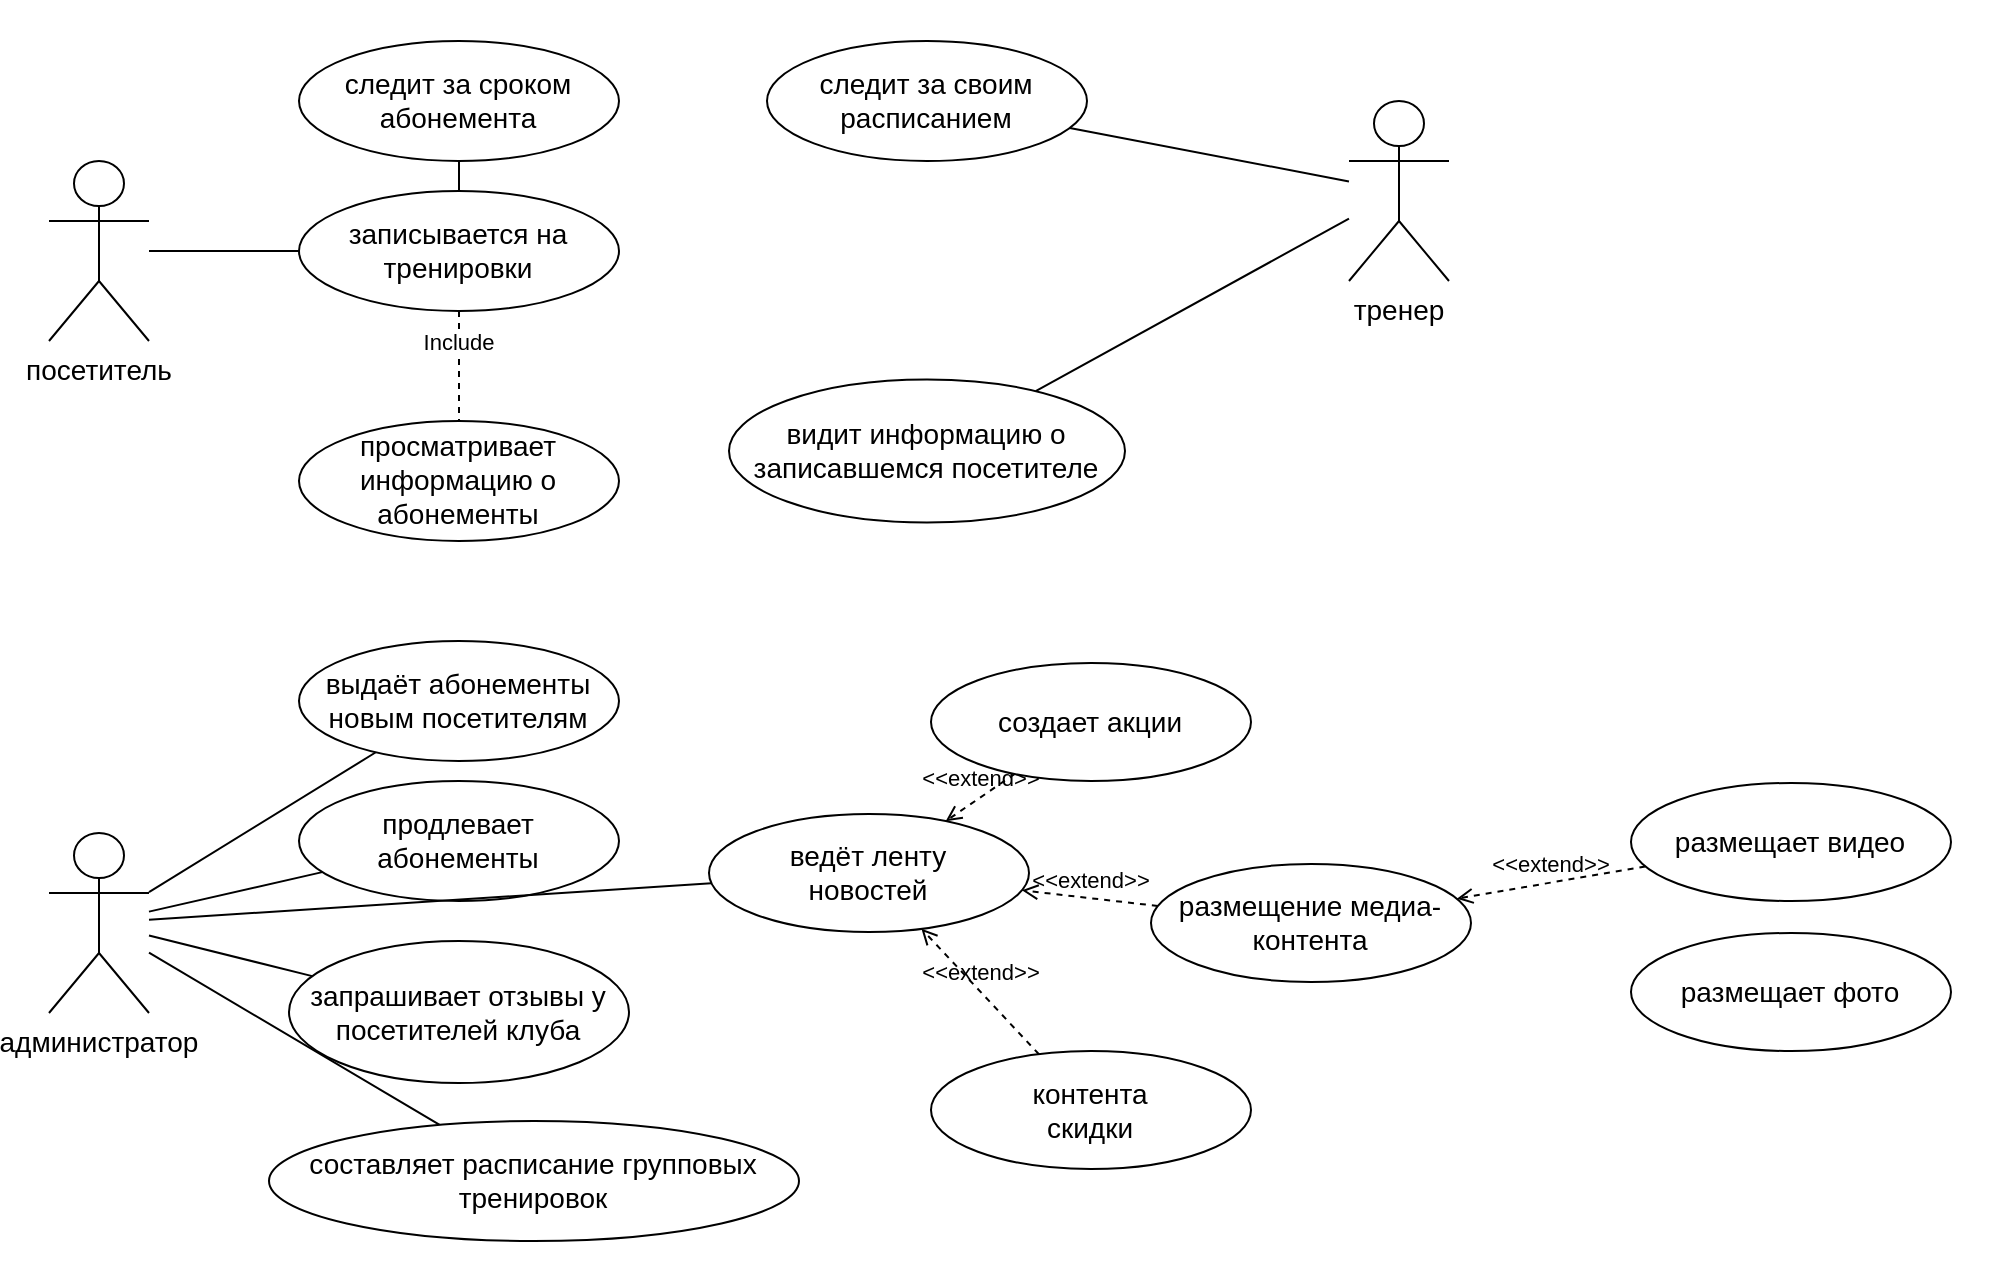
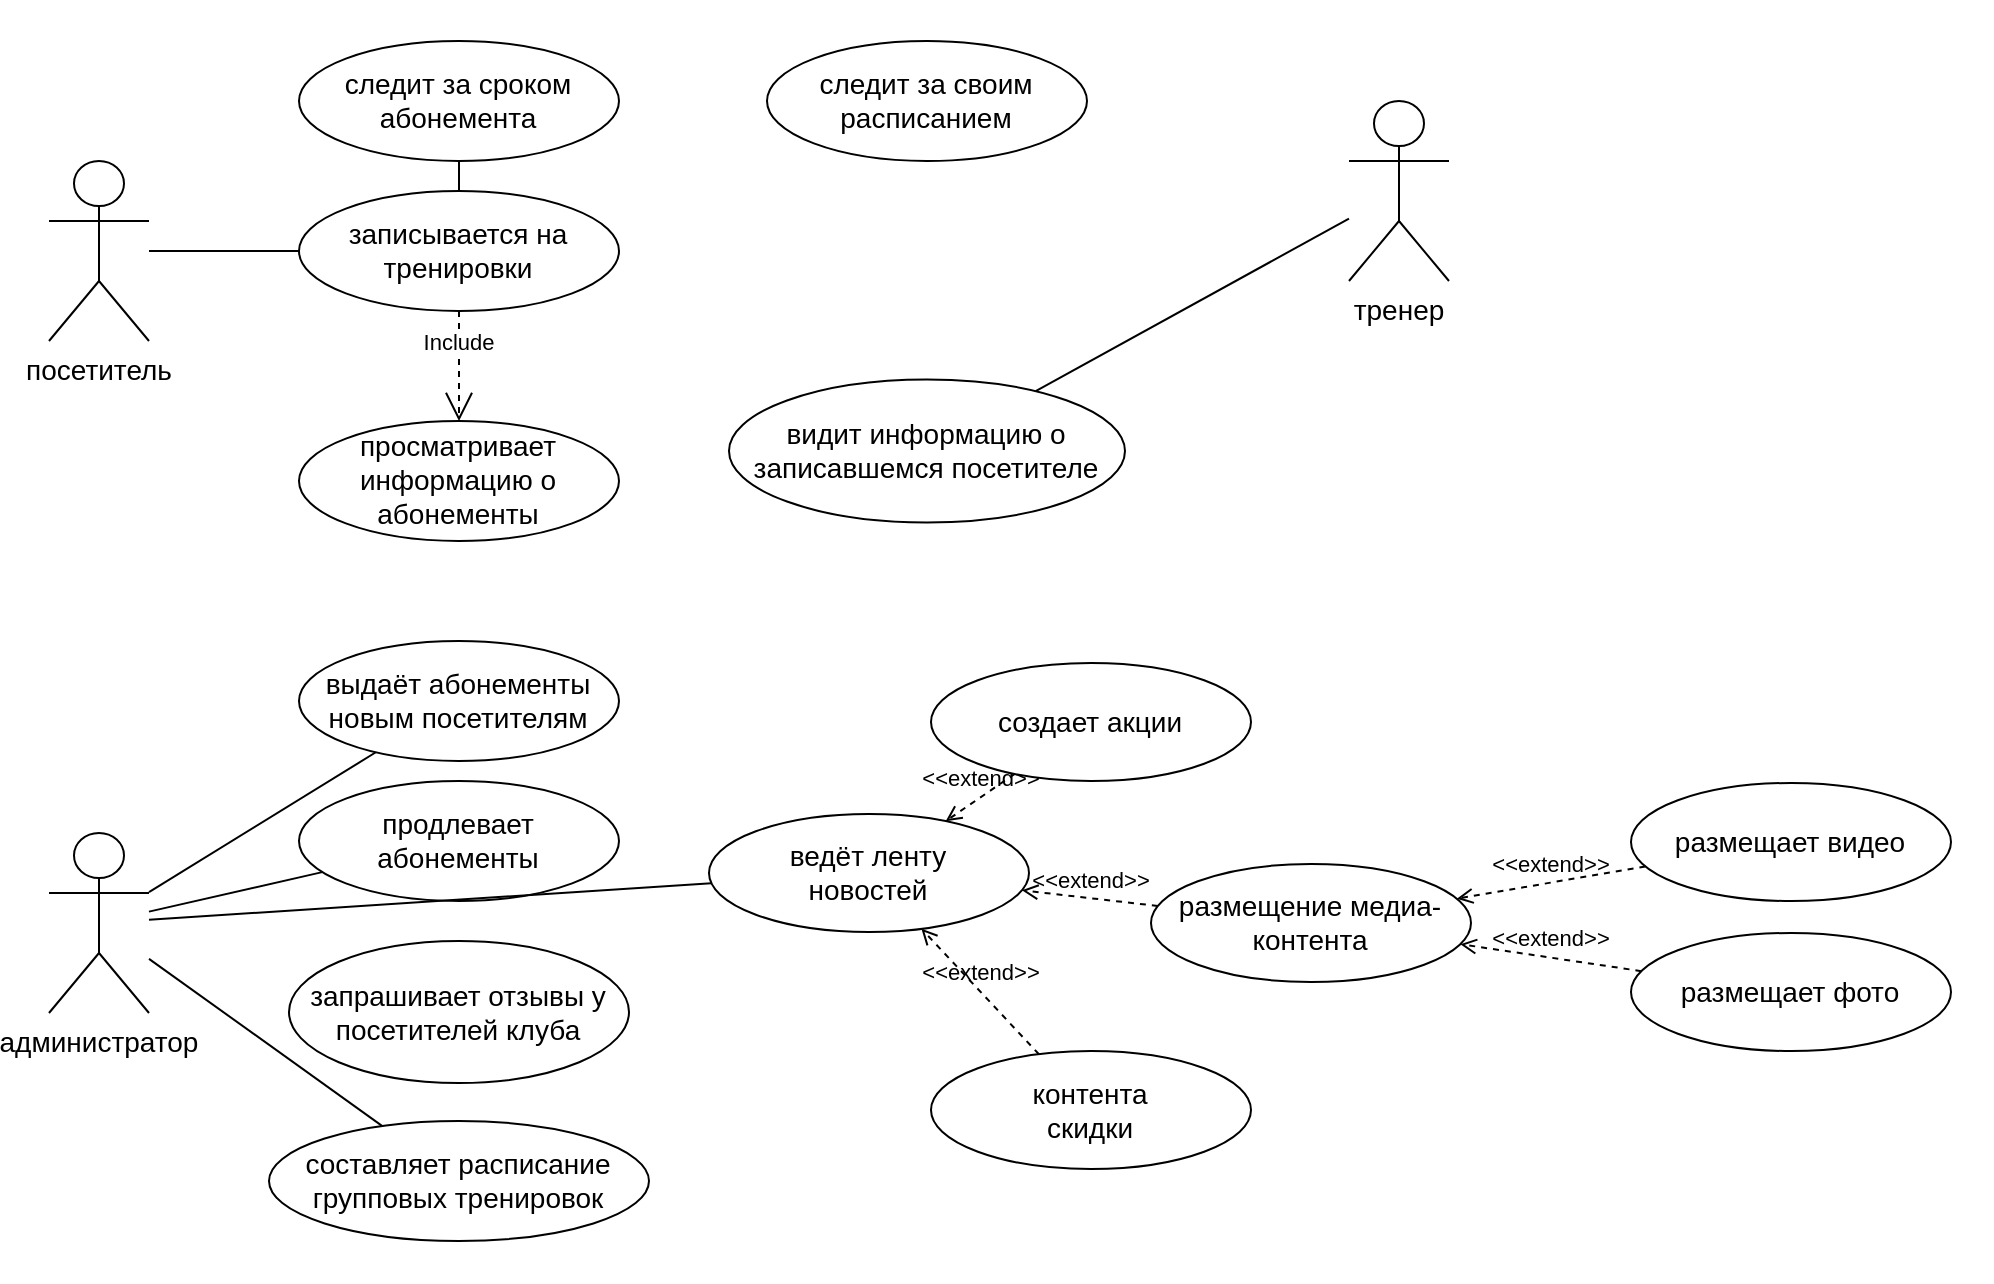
  <mxCell id="0" />
  <mxCell id="1" parent="0" />
  <mxCell id="2" style="edgeStyle=none;orthogonalLoop=1;jettySize=auto;html=1;endArrow=none;" parent="1" source="3" target="14" edge="1"><mxGeometry relative="1" as="geometry" /></mxCell>
  <mxCell id="3" value="&lt;font style=&quot;font-size: 14px&quot;&gt;посетитель&lt;/font&gt;" style="shape=umlActor;verticalLabelPosition=bottom;verticalAlign=top;html=1;outlineConnect=0;" parent="1" vertex="1"><mxGeometry x="20" y="80" width="50" height="90" as="geometry" /></mxCell>
  <mxCell id="4" value="&lt;font style=&quot;font-size: 14px&quot;&gt;тренер&lt;br&gt;&lt;/font&gt;" style="shape=umlActor;verticalLabelPosition=bottom;verticalAlign=top;html=1;outlineConnect=0;" parent="1" vertex="1"><mxGeometry x="670" y="50" width="50" height="90" as="geometry" /></mxCell>
  <mxCell id="5" style="edgeStyle=none;orthogonalLoop=1;jettySize=auto;html=1;endArrow=none;" parent="1" source="6" target="4" edge="1"><mxGeometry relative="1" as="geometry" /></mxCell>
  <mxCell id="6" value="&lt;span style=&quot;font-size: 14px&quot;&gt;видит информацию о записавшемся посетителе&lt;/span&gt;" style="ellipse;whiteSpace=wrap;html=1;" parent="1" vertex="1"><mxGeometry x="360" y="189.25" width="198" height="71.5" as="geometry" /></mxCell>
- <mxCell id="7" style="edgeStyle=none;orthogonalLoop=1;jettySize=auto;html=1;endArrow=none;" parent="1" source="8" target="4" edge="1"><mxGeometry relative="1" as="geometry" /></mxCell>
  <mxCell id="8" value="&lt;span style=&quot;font-size: 14px&quot;&gt;следит за своим расписанием&lt;/span&gt;" style="ellipse;whiteSpace=wrap;html=1;" parent="1" vertex="1"><mxGeometry x="379" y="20" width="160" height="60" as="geometry" /></mxCell>
  <mxCell id="9" style="edgeStyle=none;orthogonalLoop=1;jettySize=auto;html=1;endArrow=none;" parent="1" source="10" target="24" edge="1"><mxGeometry relative="1" as="geometry"><mxPoint x="-375" y="361" as="targetPoint" /></mxGeometry></mxCell>
  <mxCell id="10" value="&lt;font style=&quot;font-size: 14px&quot;&gt;администратор&lt;/font&gt;" style="shape=umlActor;verticalLabelPosition=bottom;verticalAlign=top;html=1;outlineConnect=0;" parent="1" vertex="1"><mxGeometry x="20" y="416" width="50" height="90" as="geometry" /></mxCell>
  <mxCell id="11" style="edgeStyle=none;orthogonalLoop=1;jettySize=auto;html=1;endArrow=none;" parent="1" source="12" target="14" edge="1"><mxGeometry relative="1" as="geometry" /></mxCell>
  <mxCell id="12" value="&lt;font style=&quot;font-size: 14px&quot;&gt;следит за сроком абонемента&lt;br&gt;&lt;/font&gt;" style="ellipse;whiteSpace=wrap;html=1;" parent="1" vertex="1"><mxGeometry x="145" y="20" width="160" height="60" as="geometry" /></mxCell>
  <mxCell id="13" value="&lt;span style=&quot;font-size: 14px&quot;&gt;просматривает информацию о абонементы&lt;/span&gt;" style="ellipse;whiteSpace=wrap;html=1;" parent="1" vertex="1"><mxGeometry x="145" y="210" width="160" height="60" as="geometry" /></mxCell>
  <mxCell id="14" value="&lt;span style=&quot;font-size: 14px&quot;&gt;записывается на тренировки&lt;/span&gt;" style="ellipse;whiteSpace=wrap;html=1;" parent="1" vertex="1"><mxGeometry x="145" y="95" width="160" height="60" as="geometry" /></mxCell>
  <mxCell id="15" value="&lt;font style=&quot;font-size: 14px&quot;&gt;продлевает абонементы&lt;br&gt;&lt;/font&gt;" style="ellipse;whiteSpace=wrap;html=1;" parent="1" vertex="1"><mxGeometry x="145" y="390" width="160" height="60" as="geometry" /></mxCell>
  <mxCell id="16" value="" style="endArrow=none;html=1;" parent="1" source="10" target="15" edge="1"><mxGeometry width="50" height="50" relative="1" as="geometry"><mxPoint x="-425" y="470" as="sourcePoint" /><mxPoint x="-305" y="397" as="targetPoint" /></mxGeometry></mxCell>
  <mxCell id="17" value="&lt;span style=&quot;font-size: 14px&quot;&gt;запрашивает отзывы у посетителей клуба&lt;/span&gt;" style="ellipse;whiteSpace=wrap;html=1;" parent="1" vertex="1"><mxGeometry x="140" y="470" width="170" height="71" as="geometry" /></mxCell>
  <mxCell id="18" value="&lt;div&gt;&lt;span style=&quot;font-size: 14px&quot;&gt;ведёт ленту&lt;/span&gt;&lt;/div&gt;&lt;div&gt;&lt;span style=&quot;font-size: 14px&quot;&gt;новостей&lt;/span&gt;&lt;/div&gt;&lt;div&gt;&lt;span style=&quot;font-size: 14px&quot;&gt;&lt;/span&gt;&lt;/div&gt;" style="ellipse;whiteSpace=wrap;html=1;" parent="1" vertex="1"><mxGeometry x="350" y="406.5" width="160" height="59" as="geometry" /></mxCell>
  <mxCell id="19" value="" style="endArrow=none;html=1;" parent="1" source="10" target="18" edge="1"><mxGeometry width="50" height="50" relative="1" as="geometry"><mxPoint x="-372" y="551" as="sourcePoint" /><mxPoint x="-292" y="551" as="targetPoint" /></mxGeometry></mxCell>
- <mxCell id="20" value="Include" style="endArrow=none;endSize=12;dashed=1;html=1;targetPerimeterSpacing=0;" parent="1" source="14" target="13" edge="1"><mxGeometry x="-0.405" width="160" relative="1" as="geometry"><mxPoint x="740" y="376" as="sourcePoint" /><mxPoint x="410" y="256" as="targetPoint" /><Array as="points" /><mxPoint as="offset" /></mxGeometry></mxCell>
- <mxCell id="21" value="" style="endArrow=none;html=1;" parent="1" source="10" target="17" edge="1"><mxGeometry width="50" height="50" relative="1" as="geometry"><mxPoint x="-385" y="495" as="sourcePoint" /><mxPoint x="-305" y="595" as="targetPoint" /></mxGeometry></mxCell>
+ <mxCell id="20" value="Include" style="endArrow=open;endSize=12;dashed=1;html=1;targetPerimeterSpacing=0;" parent="1" source="14" target="13" edge="1"><mxGeometry x="-0.405" width="160" relative="1" as="geometry"><mxPoint x="740" y="376" as="sourcePoint" /><mxPoint x="410" y="256" as="targetPoint" /><Array as="points" /><mxPoint as="offset" /></mxGeometry></mxCell>
  <mxCell id="22" value="" style="endArrow=none;html=1;" parent="1" source="10" target="23" edge="1"><mxGeometry width="50" height="50" relative="1" as="geometry"><mxPoint x="-385" y="495" as="sourcePoint" /><mxPoint x="-305" y="695" as="targetPoint" /></mxGeometry></mxCell>
- <mxCell id="23" value="&lt;span style=&quot;font-size: 14px&quot;&gt;составляет расписание групповых тренировок&lt;/span&gt;" style="ellipse;whiteSpace=wrap;html=1;" parent="1" vertex="1"><mxGeometry x="130" y="560" width="265" height="60" as="geometry" /></mxCell>
+ <mxCell id="23" value="&lt;span style=&quot;font-size: 14px&quot;&gt;составляет расписание групповых тренировок&lt;/span&gt;" style="ellipse;whiteSpace=wrap;html=1;" parent="1" vertex="1"><mxGeometry x="130" y="560" width="190" height="60" as="geometry" /></mxCell>
  <mxCell id="24" value="&lt;font style=&quot;font-size: 14px&quot;&gt;выдаёт абонементы новым посетителям&lt;br&gt;&lt;/font&gt;" style="ellipse;whiteSpace=wrap;html=1;" parent="1" vertex="1"><mxGeometry x="145" y="320" width="160" height="60" as="geometry" /></mxCell>
  <mxCell id="25" value="&amp;lt;&amp;lt;extend&amp;gt;&amp;gt;" style="html=1;verticalAlign=bottom;labelBackgroundColor=none;endArrow=open;endFill=0;dashed=1;" parent="1" source="26" target="18" edge="1"><mxGeometry width="160" relative="1" as="geometry"><mxPoint x="-161" y="790" as="sourcePoint" /><mxPoint x="-1" y="790" as="targetPoint" /></mxGeometry></mxCell>
  <mxCell id="26" value="создает акции" style="ellipse;whiteSpace=wrap;html=1;fontSize=14;" parent="1" vertex="1"><mxGeometry x="461" y="331" width="160" height="59" as="geometry" /></mxCell>
  <mxCell id="27" value="&lt;div&gt;контента&lt;br&gt;&lt;/div&gt;&lt;div&gt;скидки&lt;/div&gt;" style="ellipse;whiteSpace=wrap;html=1;fontSize=14;" parent="1" vertex="1"><mxGeometry x="461" y="525" width="160" height="59" as="geometry" /></mxCell>
  <mxCell id="28" value="размещает фото" style="ellipse;whiteSpace=wrap;html=1;fontSize=14;" parent="1" vertex="1"><mxGeometry x="811" y="466" width="160" height="59" as="geometry" /></mxCell>
  <mxCell id="29" value="размещает видео" style="ellipse;whiteSpace=wrap;html=1;fontSize=14;" parent="1" vertex="1"><mxGeometry x="811" y="391" width="160" height="59" as="geometry" /></mxCell>
  <mxCell id="30" value="&amp;lt;&amp;lt;extend&amp;gt;&amp;gt;" style="html=1;verticalAlign=bottom;labelBackgroundColor=none;endArrow=open;endFill=0;dashed=1;" parent="1" source="27" target="18" edge="1"><mxGeometry width="160" relative="1" as="geometry"><mxPoint x="-156" y="820.523" as="sourcePoint" /><mxPoint x="-118.891" y="749.484" as="targetPoint" /></mxGeometry></mxCell>
+ <mxCell id="31" value="&amp;lt;&amp;lt;extend&amp;gt;&amp;gt;" style="html=1;verticalAlign=bottom;labelBackgroundColor=none;endArrow=open;endFill=0;dashed=1;" parent="1" source="28" target="33" edge="1"><mxGeometry width="160" relative="1" as="geometry"><mxPoint x="-33.728" y="879.376" as="sourcePoint" /><mxPoint x="-91.18" y="749.619" as="targetPoint" /></mxGeometry></mxCell>
  <mxCell id="32" value="&amp;lt;&amp;lt;extend&amp;gt;&amp;gt;" style="html=1;verticalAlign=bottom;labelBackgroundColor=none;endArrow=open;endFill=0;dashed=1;" parent="1" source="29" target="33" edge="1"><mxGeometry width="160" relative="1" as="geometry"><mxPoint x="39.412" y="813.865" as="sourcePoint" /><mxPoint x="-64.599" y="746.174" as="targetPoint" /></mxGeometry></mxCell>
  <mxCell id="33" value="размещение медиа-контента" style="ellipse;whiteSpace=wrap;html=1;fontSize=14;" parent="1" vertex="1"><mxGeometry x="571" y="431.5" width="160" height="59" as="geometry" /></mxCell>
  <mxCell id="34" value="&amp;lt;&amp;lt;extend&amp;gt;&amp;gt;" style="html=1;verticalAlign=bottom;labelBackgroundColor=none;endArrow=open;endFill=0;dashed=1;" parent="1" source="33" target="18" edge="1"><mxGeometry width="160" relative="1" as="geometry"><mxPoint x="484.593" y="375.768" as="sourcePoint" /><mxPoint x="388.042" y="444.853" as="targetPoint" /></mxGeometry></mxCell>
